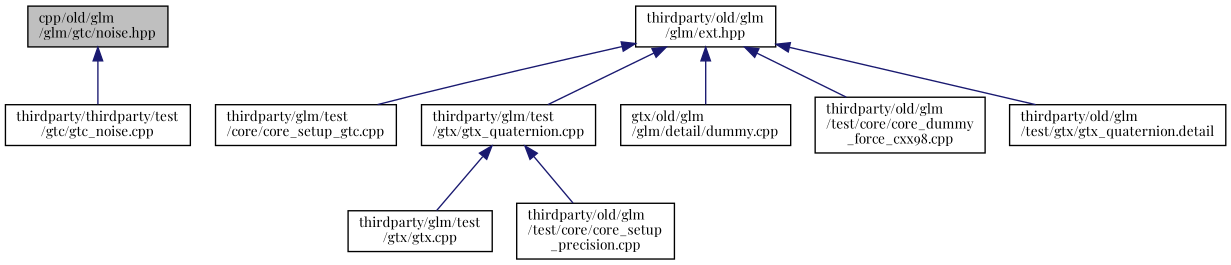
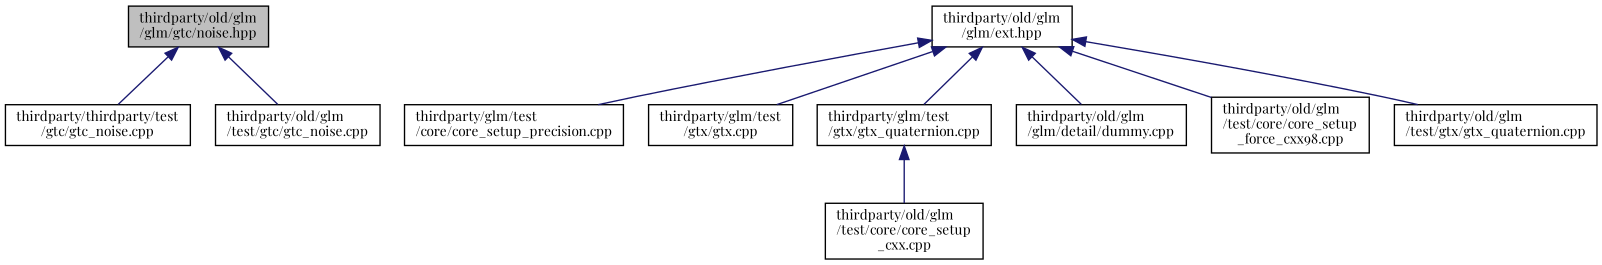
  digraph {
    fontname="Playfair Display"
    node [color=black fillcolor=white fontname="Playfair Display" fontsize=10 shape=record style=filled]
    edge [color=midnightblue dir=back fontname="Playfair Display" fontsize=10 labelfontname=Helvetica labelfontsize=10 style=solid]
-   n1 [fillcolor=grey75 fontcolor=black height=0.2 label="cpp/old/glm\l/glm/gtc/noise.hpp" width=0.4]
+   n1 [fillcolor=grey75 fontcolor=black height=0.2 label="thirdparty/old/glm\l/glm/gtc/noise.hpp" width=0.4]
    n2 [height=0.2 label="thirdparty/thirdparty/test\l/gtc/gtc_noise.cpp" width=0.4]
+   n3 [height=0.2 label="thirdparty/old/glm\l/test/gtc/gtc_noise.cpp" width=0.4]
    n4 [height=0.2 label="thirdparty/old/glm\l/glm/ext.hpp" width=0.4]
-   n5 [height=0.2 label="thirdparty/glm/test\l/core/core_setup_gtc.cpp" width=0.4]
+   n5 [height=0.2 label="thirdparty/glm/test\l/core/core_setup_precision.cpp" width=0.4]
    n6 [height=0.2 label="thirdparty/glm/test\l/gtx/gtx.cpp" width=0.4]
    n7 [height=0.2 label="thirdparty/glm/test\l/gtx/gtx_quaternion.cpp" width=0.4]
-   n8 [height=0.2 label="gtx/old/glm\l/glm/detail/dummy.cpp" width=0.4]
-   n9 [height=0.2 label="thirdparty/old/glm\l/test/core/core_dummy\l_force_cxx98.cpp" width=0.4]
-   n10 [height=0.2 label="thirdparty/old/glm\l/test/gtx/gtx_quaternion.detail" width=0.4]
-   n11 [height=0.2 label="thirdparty/old/glm\l/test/core/core_setup\l_precision.cpp" width=0.4]
+   n8 [height=0.2 label="thirdparty/old/glm\l/glm/detail/dummy.cpp" width=0.4]
+   n9 [height=0.2 label="thirdparty/old/glm\l/test/core/core_setup\l_force_cxx98.cpp" width=0.4]
+   n10 [height=0.2 label="thirdparty/old/glm\l/test/gtx/gtx_quaternion.cpp" width=0.4]
+   n11 [height=0.2 label="thirdparty/old/glm\l/test/core/core_setup\l_cxx.cpp" width=0.4]
    n1 -> n2
+   n1 -> n3
    n4 -> n5
-   n7 -> n6
+   n4 -> n6
    n4 -> n7
    n4 -> n8
    n4 -> n9
    n4 -> n10
    n7 -> n11
  }
